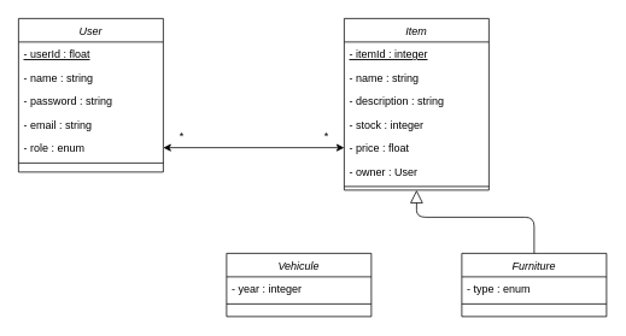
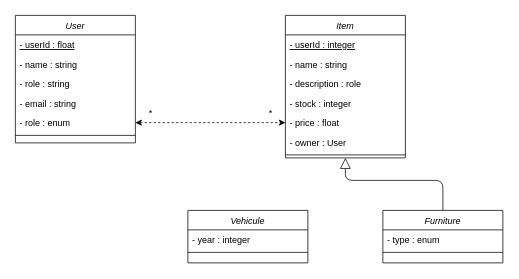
  <mxCell id="0" />
  <mxCell id="1" parent="0" />
  <mxCell id="2" value="User" style="swimlane;fontStyle=2;align=center;verticalAlign=top;childLayout=stackLayout;horizontal=1;startSize=26;horizontalStack=0;resizeParent=1;resizeLast=0;collapsible=1;marginBottom=0;rounded=0;shadow=0;strokeWidth=1;" parent="1" vertex="1"><mxGeometry x="20" y="20" width="160" height="170" as="geometry"><mxRectangle x="230" y="140" width="160" height="26" as="alternateBounds" /></mxGeometry></mxCell>
  <mxCell id="3" value="- userId : float" style="text;align=left;verticalAlign=top;spacingLeft=4;spacingRight=4;overflow=hidden;rotatable=0;points=[[0,0.5],[1,0.5]];portConstraint=eastwest;fontStyle=4" parent="2" vertex="1"><mxGeometry y="26" width="160" height="26" as="geometry" /></mxCell>
  <mxCell id="4" value="- name : string" style="text;align=left;verticalAlign=top;spacingLeft=4;spacingRight=4;overflow=hidden;rotatable=0;points=[[0,0.5],[1,0.5]];portConstraint=eastwest;" parent="2" vertex="1"><mxGeometry y="52" width="160" height="26" as="geometry" /></mxCell>
- <mxCell id="5" value="- password : string" style="text;align=left;verticalAlign=top;spacingLeft=4;spacingRight=4;overflow=hidden;rotatable=0;points=[[0,0.5],[1,0.5]];portConstraint=eastwest;rounded=0;shadow=0;html=0;" parent="2" vertex="1"><mxGeometry y="78" width="160" height="26" as="geometry" /></mxCell>
+ <mxCell id="5" value="- role : string" style="text;align=left;verticalAlign=top;spacingLeft=4;spacingRight=4;overflow=hidden;rotatable=0;points=[[0,0.5],[1,0.5]];portConstraint=eastwest;rounded=0;shadow=0;html=0;" parent="2" vertex="1"><mxGeometry y="78" width="160" height="26" as="geometry" /></mxCell>
  <mxCell id="6" value="- email : string" style="text;align=left;verticalAlign=top;spacingLeft=4;spacingRight=4;overflow=hidden;rotatable=0;points=[[0,0.5],[1,0.5]];portConstraint=eastwest;rounded=0;shadow=0;html=0;" parent="2" vertex="1"><mxGeometry y="104" width="160" height="26" as="geometry" /></mxCell>
  <mxCell id="7" value="- role : enum" style="text;align=left;verticalAlign=top;spacingLeft=4;spacingRight=4;overflow=hidden;rotatable=0;points=[[0,0.5],[1,0.5]];portConstraint=eastwest;rounded=0;shadow=0;html=0;" parent="2" vertex="1"><mxGeometry y="130" width="160" height="26" as="geometry" /></mxCell>
  <mxCell id="8" value="" style="line;html=1;strokeWidth=1;align=left;verticalAlign=middle;spacingTop=-1;spacingLeft=3;spacingRight=3;rotatable=0;labelPosition=right;points=[];portConstraint=eastwest;" parent="2" vertex="1"><mxGeometry y="156" width="160" height="8" as="geometry" /></mxCell>
  <mxCell id="9" value="Item" style="swimlane;fontStyle=2;align=center;verticalAlign=top;childLayout=stackLayout;horizontal=1;startSize=26;horizontalStack=0;resizeParent=1;resizeLast=0;collapsible=1;marginBottom=0;rounded=0;shadow=0;strokeWidth=1;" parent="1" vertex="1"><mxGeometry x="380" y="20" width="160" height="190" as="geometry"><mxRectangle x="230" y="140" width="160" height="26" as="alternateBounds" /></mxGeometry></mxCell>
- <mxCell id="10" value="- itemId : integer" style="text;align=left;verticalAlign=top;spacingLeft=4;spacingRight=4;overflow=hidden;rotatable=0;points=[[0,0.5],[1,0.5]];portConstraint=eastwest;fontStyle=4" parent="9" vertex="1"><mxGeometry y="26" width="160" height="26" as="geometry" /></mxCell>
+ <mxCell id="10" value="- userId : integer" style="text;align=left;verticalAlign=top;spacingLeft=4;spacingRight=4;overflow=hidden;rotatable=0;points=[[0,0.5],[1,0.5]];portConstraint=eastwest;fontStyle=4" parent="9" vertex="1"><mxGeometry y="26" width="160" height="26" as="geometry" /></mxCell>
  <mxCell id="11" value="- name : string" style="text;align=left;verticalAlign=top;spacingLeft=4;spacingRight=4;overflow=hidden;rotatable=0;points=[[0,0.5],[1,0.5]];portConstraint=eastwest;" parent="9" vertex="1"><mxGeometry y="52" width="160" height="26" as="geometry" /></mxCell>
- <mxCell id="12" value="- description : string" style="text;align=left;verticalAlign=top;spacingLeft=4;spacingRight=4;overflow=hidden;rotatable=0;points=[[0,0.5],[1,0.5]];portConstraint=eastwest;rounded=0;shadow=0;html=0;" parent="9" vertex="1"><mxGeometry y="78" width="160" height="26" as="geometry" /></mxCell>
+ <mxCell id="12" value="- description : role" style="text;align=left;verticalAlign=top;spacingLeft=4;spacingRight=4;overflow=hidden;rotatable=0;points=[[0,0.5],[1,0.5]];portConstraint=eastwest;rounded=0;shadow=0;html=0;" parent="9" vertex="1"><mxGeometry y="78" width="160" height="26" as="geometry" /></mxCell>
  <mxCell id="13" value="- stock : integer" style="text;align=left;verticalAlign=top;spacingLeft=4;spacingRight=4;overflow=hidden;rotatable=0;points=[[0,0.5],[1,0.5]];portConstraint=eastwest;rounded=0;shadow=0;html=0;" parent="9" vertex="1"><mxGeometry y="104" width="160" height="26" as="geometry" /></mxCell>
  <mxCell id="14" value="- price : float" style="text;align=left;verticalAlign=top;spacingLeft=4;spacingRight=4;overflow=hidden;rotatable=0;points=[[0,0.5],[1,0.5]];portConstraint=eastwest;rounded=0;shadow=0;html=0;" parent="9" vertex="1"><mxGeometry y="130" width="160" height="26" as="geometry" /></mxCell>
  <mxCell id="15" value="- owner : User" style="text;align=left;verticalAlign=top;spacingLeft=4;spacingRight=4;overflow=hidden;rotatable=0;points=[[0,0.5],[1,0.5]];portConstraint=eastwest;rounded=0;shadow=0;html=0;" parent="9" vertex="1"><mxGeometry y="156" width="160" height="26" as="geometry" /></mxCell>
  <mxCell id="16" value="" style="line;html=1;strokeWidth=1;align=left;verticalAlign=middle;spacingTop=-1;spacingLeft=3;spacingRight=3;rotatable=0;labelPosition=right;points=[];portConstraint=eastwest;" parent="9" vertex="1"><mxGeometry y="182" width="160" height="8" as="geometry" /></mxCell>
- <mxCell id="17" style="edgeStyle=orthogonalEdgeStyle;rounded=0;orthogonalLoop=1;jettySize=auto;html=1;exitX=1;exitY=0.5;exitDx=0;exitDy=0;startArrow=classic;startFill=1;" parent="1" source="7" target="14" edge="1"><mxGeometry relative="1" as="geometry" /></mxCell>
+ <mxCell id="17" style="edgeStyle=orthogonalEdgeStyle;rounded=0;orthogonalLoop=1;jettySize=auto;html=1;exitX=1;exitY=0.5;exitDx=0;exitDy=0;startArrow=classic;startFill=1;dashed=1;" parent="1" source="7" target="14" edge="1"><mxGeometry relative="1" as="geometry" /></mxCell>
  <mxCell id="18" value="*" style="text;html=1;align=center;verticalAlign=middle;resizable=0;points=[];autosize=1;" parent="1" vertex="1"><mxGeometry x="190" y="140" width="20" height="20" as="geometry" /></mxCell>
  <mxCell id="19" value="*" style="text;html=1;align=center;verticalAlign=middle;resizable=0;points=[];autosize=1;" parent="1" vertex="1"><mxGeometry x="350" y="140" width="20" height="20" as="geometry" /></mxCell>
  <mxCell id="20" value="Vehicule" style="swimlane;fontStyle=2;align=center;verticalAlign=top;childLayout=stackLayout;horizontal=1;startSize=26;horizontalStack=0;resizeParent=1;resizeLast=0;collapsible=1;marginBottom=0;rounded=0;shadow=0;strokeWidth=1;" parent="1" vertex="1"><mxGeometry x="250" y="280" width="160" height="70" as="geometry"><mxRectangle x="230" y="140" width="160" height="26" as="alternateBounds" /></mxGeometry></mxCell>
  <mxCell id="21" value="- year : integer" style="text;align=left;verticalAlign=top;spacingLeft=4;spacingRight=4;overflow=hidden;rotatable=0;points=[[0,0.5],[1,0.5]];portConstraint=eastwest;rounded=0;shadow=0;html=0;" parent="20" vertex="1"><mxGeometry y="26" width="160" height="26" as="geometry" /></mxCell>
  <mxCell id="22" value="" style="line;html=1;strokeWidth=1;align=left;verticalAlign=middle;spacingTop=-1;spacingLeft=3;spacingRight=3;rotatable=0;labelPosition=right;points=[];portConstraint=eastwest;" parent="20" vertex="1"><mxGeometry y="52" width="160" height="8" as="geometry" /></mxCell>
  <mxCell id="23" value="Furniture" style="swimlane;fontStyle=2;align=center;verticalAlign=top;childLayout=stackLayout;horizontal=1;startSize=26;horizontalStack=0;resizeParent=1;resizeLast=0;collapsible=1;marginBottom=0;rounded=0;shadow=0;strokeWidth=1;" parent="1" vertex="1"><mxGeometry x="510" y="280" width="160" height="70" as="geometry"><mxRectangle x="230" y="140" width="160" height="26" as="alternateBounds" /></mxGeometry></mxCell>
  <mxCell id="24" value="- type : enum" style="text;align=left;verticalAlign=top;spacingLeft=4;spacingRight=4;overflow=hidden;rotatable=0;points=[[0,0.5],[1,0.5]];portConstraint=eastwest;rounded=0;shadow=0;html=0;" parent="23" vertex="1"><mxGeometry y="26" width="160" height="26" as="geometry" /></mxCell>
  <mxCell id="25" value="" style="line;html=1;strokeWidth=1;align=left;verticalAlign=middle;spacingTop=-1;spacingLeft=3;spacingRight=3;rotatable=0;labelPosition=right;points=[];portConstraint=eastwest;" parent="23" vertex="1"><mxGeometry y="52" width="160" height="8" as="geometry" /></mxCell>
  <mxCell id="26" value="" style="endArrow=block;endFill=0;endSize=12;html=1;exitX=0.5;exitY=0;exitDx=0;exitDy=0;" parent="1" source="23" edge="1"><mxGeometry width="160" relative="1" as="geometry"><mxPoint x="340" y="290" as="sourcePoint" /><mxPoint x="460" y="210" as="targetPoint" /><Array as="points"><mxPoint x="590" y="240" /><mxPoint x="460" y="240" /></Array></mxGeometry></mxCell>
